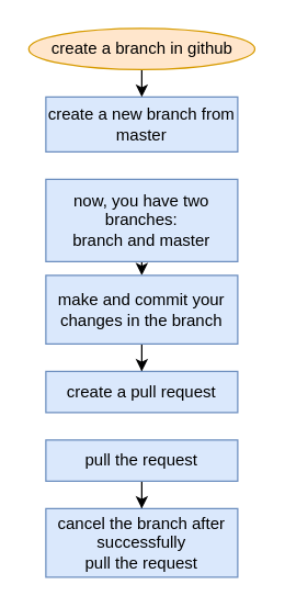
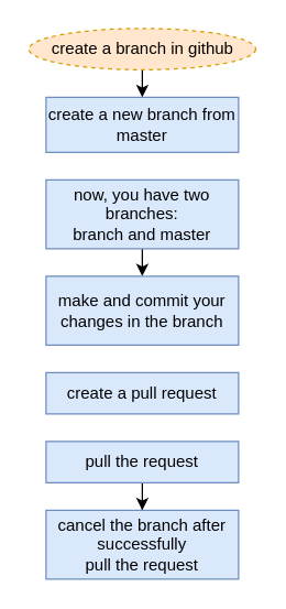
  <mxCell id="0" />
  <mxCell id="1" parent="0" />
  <mxCell id="2" value="create a new branch from master" style="rounded=0;whiteSpace=wrap;html=1;fillColor=#dae8fc;strokeColor=#6c8ebf;" parent="1" vertex="1"><mxGeometry x="33" y="70" width="140" height="40" as="geometry" /></mxCell>
  <mxCell id="3" value="" style="edgeStyle=orthogonalEdgeStyle;rounded=0;orthogonalLoop=1;jettySize=auto;html=1;" parent="1" source="4" target="6" edge="1"><mxGeometry relative="1" as="geometry"><Array as="points"><mxPoint x="103" y="220" /><mxPoint x="103" y="220" /></Array></mxGeometry></mxCell>
- <mxCell id="4" value="now, you have two branches: &lt;br&gt;branch and master" style="rounded=0;whiteSpace=wrap;html=1;fillColor=#dae8fc;strokeColor=#6c8ebf;" parent="1" vertex="1"><mxGeometry x="33" y="130" width="140" height="60" as="geometry" /></mxCell>
- <mxCell id="5" value="" style="edgeStyle=orthogonalEdgeStyle;rounded=0;orthogonalLoop=1;jettySize=auto;html=1;" parent="1" source="6" target="7" edge="1"><mxGeometry relative="1" as="geometry" /></mxCell>
+ <mxCell id="4" value="now, you have two branches: &lt;br&gt;branch and master" style="rounded=0;whiteSpace=wrap;html=1;fillColor=#dae8fc;strokeColor=#6c8ebf;" parent="1" vertex="1"><mxGeometry x="33" y="130" width="140" height="50" as="geometry" /></mxCell>
  <mxCell id="6" value="make and commit your changes in the branch" style="rounded=0;whiteSpace=wrap;html=1;fillColor=#dae8fc;strokeColor=#6c8ebf;" parent="1" vertex="1"><mxGeometry x="33" y="200" width="140" height="50" as="geometry" /></mxCell>
  <mxCell id="7" value="create a pull request" style="rounded=0;whiteSpace=wrap;html=1;fillColor=#dae8fc;strokeColor=#6c8ebf;" parent="1" vertex="1"><mxGeometry x="33" y="270" width="140" height="30" as="geometry" /></mxCell>
  <mxCell id="8" value="" style="edgeStyle=orthogonalEdgeStyle;rounded=0;orthogonalLoop=1;jettySize=auto;html=1;" parent="1" source="9" target="10" edge="1"><mxGeometry relative="1" as="geometry" /></mxCell>
  <mxCell id="9" value="pull the request" style="rounded=0;whiteSpace=wrap;html=1;fillColor=#dae8fc;strokeColor=#6c8ebf;" parent="1" vertex="1"><mxGeometry x="33" y="320" width="140" height="30" as="geometry" /></mxCell>
  <mxCell id="10" value="cancel the branch after successfully &lt;br&gt;pull the request" style="rounded=0;whiteSpace=wrap;html=1;fillColor=#dae8fc;strokeColor=#6c8ebf;" parent="1" vertex="1"><mxGeometry x="33" y="370" width="140" height="50" as="geometry" /></mxCell>
  <mxCell id="11" value="" style="edgeStyle=orthogonalEdgeStyle;rounded=0;orthogonalLoop=1;jettySize=auto;html=1;" parent="1" source="12" edge="1"><mxGeometry relative="1" as="geometry"><mxPoint x="103" y="70" as="targetPoint" /></mxGeometry></mxCell>
- <mxCell id="12" value="create a branch in github" style="ellipse;whiteSpace=wrap;html=1;fillColor=#ffe6cc;strokeColor=#d79b00;" parent="1" vertex="1"><mxGeometry x="20.5" y="20" width="165" height="30" as="geometry" /></mxCell>
+ <mxCell id="12" value="create a branch in github" style="ellipse;whiteSpace=wrap;html=1;fillColor=#ffe6cc;strokeColor=#d79b00;dashed=1;" parent="1" vertex="1"><mxGeometry x="20.5" y="20" width="165" height="30" as="geometry" /></mxCell>
